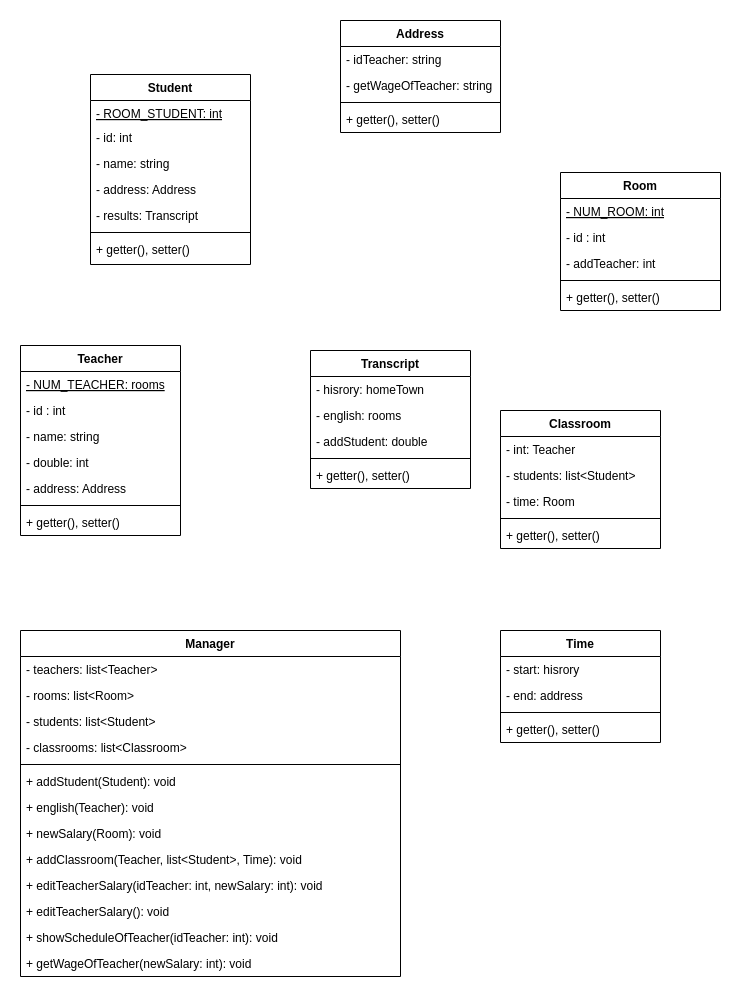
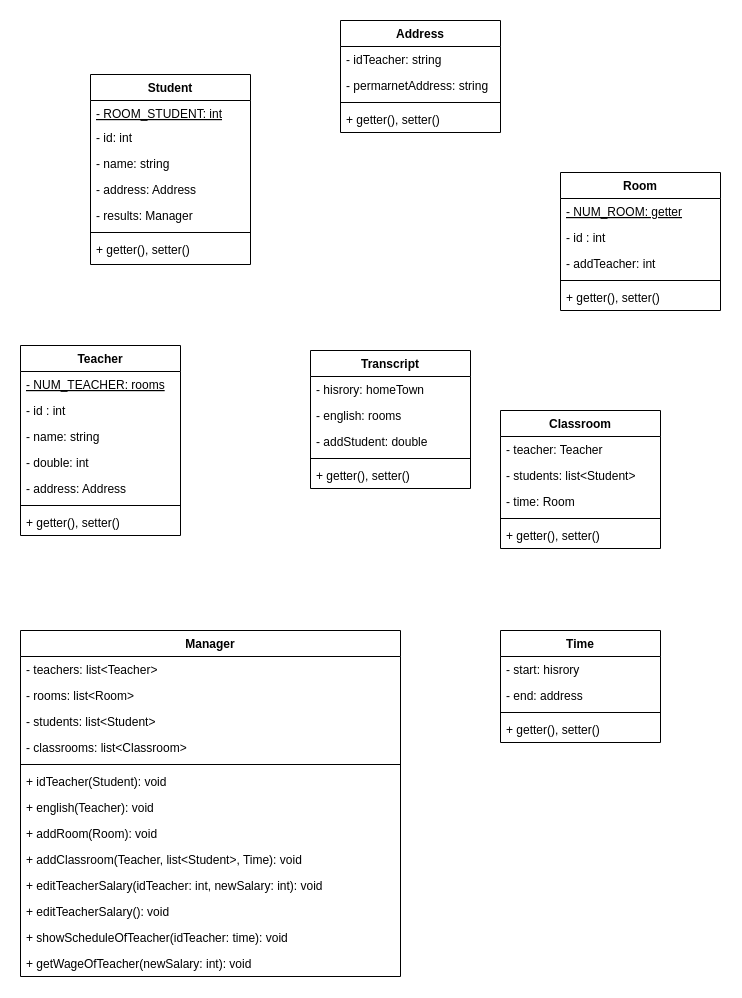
  <mxCell id="0" />
  <mxCell id="1" parent="0" />
  <mxCell id="2" value="Student" style="swimlane;fontStyle=1;align=center;verticalAlign=top;childLayout=stackLayout;horizontal=1;startSize=26;horizontalStack=0;resizeParent=1;resizeParentMax=0;resizeLast=0;collapsible=1;marginBottom=0;" parent="1" vertex="1"><mxGeometry x="90" y="74" width="160" height="190" as="geometry"><mxRectangle x="160" y="124" width="80" height="26" as="alternateBounds" /></mxGeometry></mxCell>
  <mxCell id="3" value="- ROOM_STUDENT: int" style="text;strokeColor=none;fillColor=none;align=left;verticalAlign=top;spacingLeft=4;spacingRight=4;overflow=hidden;rotatable=0;points=[[0,0.5],[1,0.5]];portConstraint=eastwest;fontStyle=4" parent="2" vertex="1"><mxGeometry y="26" width="160" height="24" as="geometry" /></mxCell>
  <mxCell id="4" value="- id: int" style="text;strokeColor=none;fillColor=none;align=left;verticalAlign=top;spacingLeft=4;spacingRight=4;overflow=hidden;rotatable=0;points=[[0,0.5],[1,0.5]];portConstraint=eastwest;" parent="2" vertex="1"><mxGeometry y="50" width="160" height="26" as="geometry" /></mxCell>
  <mxCell id="5" value="- name: string" style="text;strokeColor=none;fillColor=none;align=left;verticalAlign=top;spacingLeft=4;spacingRight=4;overflow=hidden;rotatable=0;points=[[0,0.5],[1,0.5]];portConstraint=eastwest;" parent="2" vertex="1"><mxGeometry y="76" width="160" height="26" as="geometry" /></mxCell>
  <mxCell id="6" value="- address: Address" style="text;strokeColor=none;fillColor=none;align=left;verticalAlign=top;spacingLeft=4;spacingRight=4;overflow=hidden;rotatable=0;points=[[0,0.5],[1,0.5]];portConstraint=eastwest;" parent="2" vertex="1"><mxGeometry y="102" width="160" height="26" as="geometry" /></mxCell>
- <mxCell id="7" value="- results: Transcript" style="text;strokeColor=none;fillColor=none;align=left;verticalAlign=top;spacingLeft=4;spacingRight=4;overflow=hidden;rotatable=0;points=[[0,0.5],[1,0.5]];portConstraint=eastwest;" parent="2" vertex="1"><mxGeometry y="128" width="160" height="26" as="geometry" /></mxCell>
+ <mxCell id="7" value="- results: Manager" style="text;strokeColor=none;fillColor=none;align=left;verticalAlign=top;spacingLeft=4;spacingRight=4;overflow=hidden;rotatable=0;points=[[0,0.5],[1,0.5]];portConstraint=eastwest;" parent="2" vertex="1"><mxGeometry y="128" width="160" height="26" as="geometry" /></mxCell>
  <mxCell id="8" value="" style="line;strokeWidth=1;fillColor=none;align=left;verticalAlign=middle;spacingTop=-1;spacingLeft=3;spacingRight=3;rotatable=0;labelPosition=right;points=[];portConstraint=eastwest;" parent="2" vertex="1"><mxGeometry y="154" width="160" height="8" as="geometry" /></mxCell>
  <mxCell id="9" value="+ getter(), setter()" style="text;strokeColor=none;fillColor=none;align=left;verticalAlign=top;spacingLeft=4;spacingRight=4;overflow=hidden;rotatable=0;points=[[0,0.5],[1,0.5]];portConstraint=eastwest;" parent="2" vertex="1"><mxGeometry y="162" width="160" height="28" as="geometry" /></mxCell>
  <mxCell id="10" value="Teacher" style="swimlane;fontStyle=1;align=center;verticalAlign=top;childLayout=stackLayout;horizontal=1;startSize=26;horizontalStack=0;resizeParent=1;resizeParentMax=0;resizeLast=0;collapsible=1;marginBottom=0;" parent="1" vertex="1"><mxGeometry x="20" y="345" width="160" height="190" as="geometry" /></mxCell>
  <mxCell id="11" value="- NUM_TEACHER: rooms" style="text;strokeColor=none;fillColor=none;align=left;verticalAlign=top;spacingLeft=4;spacingRight=4;overflow=hidden;rotatable=0;points=[[0,0.5],[1,0.5]];portConstraint=eastwest;fontStyle=4" parent="10" vertex="1"><mxGeometry y="26" width="160" height="26" as="geometry" /></mxCell>
  <mxCell id="12" value="- id : int" style="text;strokeColor=none;fillColor=none;align=left;verticalAlign=top;spacingLeft=4;spacingRight=4;overflow=hidden;rotatable=0;points=[[0,0.5],[1,0.5]];portConstraint=eastwest;" parent="10" vertex="1"><mxGeometry y="52" width="160" height="26" as="geometry" /></mxCell>
  <mxCell id="13" value="- name: string" style="text;strokeColor=none;fillColor=none;align=left;verticalAlign=top;spacingLeft=4;spacingRight=4;overflow=hidden;rotatable=0;points=[[0,0.5],[1,0.5]];portConstraint=eastwest;" parent="10" vertex="1"><mxGeometry y="78" width="160" height="26" as="geometry" /></mxCell>
  <mxCell id="14" value="- double: int" style="text;strokeColor=none;fillColor=none;align=left;verticalAlign=top;spacingLeft=4;spacingRight=4;overflow=hidden;rotatable=0;points=[[0,0.5],[1,0.5]];portConstraint=eastwest;" parent="10" vertex="1"><mxGeometry y="104" width="160" height="26" as="geometry" /></mxCell>
  <mxCell id="15" value="- address: Address" style="text;strokeColor=none;fillColor=none;align=left;verticalAlign=top;spacingLeft=4;spacingRight=4;overflow=hidden;rotatable=0;points=[[0,0.5],[1,0.5]];portConstraint=eastwest;" parent="10" vertex="1"><mxGeometry y="130" width="160" height="26" as="geometry" /></mxCell>
  <mxCell id="16" value="" style="line;strokeWidth=1;fillColor=none;align=left;verticalAlign=middle;spacingTop=-1;spacingLeft=3;spacingRight=3;rotatable=0;labelPosition=right;points=[];portConstraint=eastwest;" parent="10" vertex="1"><mxGeometry y="156" width="160" height="8" as="geometry" /></mxCell>
  <mxCell id="17" value="+ getter(), setter()" style="text;strokeColor=none;fillColor=none;align=left;verticalAlign=top;spacingLeft=4;spacingRight=4;overflow=hidden;rotatable=0;points=[[0,0.5],[1,0.5]];portConstraint=eastwest;" parent="10" vertex="1"><mxGeometry y="164" width="160" height="26" as="geometry" /></mxCell>
  <mxCell id="18" value="Room" style="swimlane;fontStyle=1;align=center;verticalAlign=top;childLayout=stackLayout;horizontal=1;startSize=26;horizontalStack=0;resizeParent=1;resizeParentMax=0;resizeLast=0;collapsible=1;marginBottom=0;" parent="1" vertex="1"><mxGeometry x="560" y="172" width="160" height="138" as="geometry" /></mxCell>
- <mxCell id="19" value="- NUM_ROOM: int" style="text;strokeColor=none;fillColor=none;align=left;verticalAlign=top;spacingLeft=4;spacingRight=4;overflow=hidden;rotatable=0;points=[[0,0.5],[1,0.5]];portConstraint=eastwest;fontStyle=4" parent="18" vertex="1"><mxGeometry y="26" width="160" height="26" as="geometry" /></mxCell>
+ <mxCell id="19" value="- NUM_ROOM: getter" style="text;strokeColor=none;fillColor=none;align=left;verticalAlign=top;spacingLeft=4;spacingRight=4;overflow=hidden;rotatable=0;points=[[0,0.5],[1,0.5]];portConstraint=eastwest;fontStyle=4" parent="18" vertex="1"><mxGeometry y="26" width="160" height="26" as="geometry" /></mxCell>
  <mxCell id="20" value="- id : int" style="text;strokeColor=none;fillColor=none;align=left;verticalAlign=top;spacingLeft=4;spacingRight=4;overflow=hidden;rotatable=0;points=[[0,0.5],[1,0.5]];portConstraint=eastwest;" parent="18" vertex="1"><mxGeometry y="52" width="160" height="26" as="geometry" /></mxCell>
  <mxCell id="21" value="- addTeacher: int" style="text;strokeColor=none;fillColor=none;align=left;verticalAlign=top;spacingLeft=4;spacingRight=4;overflow=hidden;rotatable=0;points=[[0,0.5],[1,0.5]];portConstraint=eastwest;" parent="18" vertex="1"><mxGeometry y="78" width="160" height="26" as="geometry" /></mxCell>
  <mxCell id="22" value="" style="line;strokeWidth=1;fillColor=none;align=left;verticalAlign=middle;spacingTop=-1;spacingLeft=3;spacingRight=3;rotatable=0;labelPosition=right;points=[];portConstraint=eastwest;" parent="18" vertex="1"><mxGeometry y="104" width="160" height="8" as="geometry" /></mxCell>
  <mxCell id="23" value="+ getter(), setter()" style="text;strokeColor=none;fillColor=none;align=left;verticalAlign=top;spacingLeft=4;spacingRight=4;overflow=hidden;rotatable=0;points=[[0,0.5],[1,0.5]];portConstraint=eastwest;" parent="18" vertex="1"><mxGeometry y="112" width="160" height="26" as="geometry" /></mxCell>
  <mxCell id="24" value="Classroom" style="swimlane;fontStyle=1;align=center;verticalAlign=top;childLayout=stackLayout;horizontal=1;startSize=26;horizontalStack=0;resizeParent=1;resizeParentMax=0;resizeLast=0;collapsible=1;marginBottom=0;" parent="1" vertex="1"><mxGeometry x="500" y="410" width="160" height="138" as="geometry" /></mxCell>
- <mxCell id="25" value="- int: Teacher" style="text;strokeColor=none;fillColor=none;align=left;verticalAlign=top;spacingLeft=4;spacingRight=4;overflow=hidden;rotatable=0;points=[[0,0.5],[1,0.5]];portConstraint=eastwest;" parent="24" vertex="1"><mxGeometry y="26" width="160" height="26" as="geometry" /></mxCell>
+ <mxCell id="25" value="- teacher: Teacher" style="text;strokeColor=none;fillColor=none;align=left;verticalAlign=top;spacingLeft=4;spacingRight=4;overflow=hidden;rotatable=0;points=[[0,0.5],[1,0.5]];portConstraint=eastwest;" parent="24" vertex="1"><mxGeometry y="26" width="160" height="26" as="geometry" /></mxCell>
  <mxCell id="26" value="- students: list&lt;Student&gt;" style="text;strokeColor=none;fillColor=none;align=left;verticalAlign=top;spacingLeft=4;spacingRight=4;overflow=hidden;rotatable=0;points=[[0,0.5],[1,0.5]];portConstraint=eastwest;" parent="24" vertex="1"><mxGeometry y="52" width="160" height="26" as="geometry" /></mxCell>
  <mxCell id="27" value="- time: Room" style="text;strokeColor=none;fillColor=none;align=left;verticalAlign=top;spacingLeft=4;spacingRight=4;overflow=hidden;rotatable=0;points=[[0,0.5],[1,0.5]];portConstraint=eastwest;" parent="24" vertex="1"><mxGeometry y="78" width="160" height="26" as="geometry" /></mxCell>
  <mxCell id="28" value="" style="line;strokeWidth=1;fillColor=none;align=left;verticalAlign=middle;spacingTop=-1;spacingLeft=3;spacingRight=3;rotatable=0;labelPosition=right;points=[];portConstraint=eastwest;" parent="24" vertex="1"><mxGeometry y="104" width="160" height="8" as="geometry" /></mxCell>
  <mxCell id="29" value="+ getter(), setter()" style="text;strokeColor=none;fillColor=none;align=left;verticalAlign=top;spacingLeft=4;spacingRight=4;overflow=hidden;rotatable=0;points=[[0,0.5],[1,0.5]];portConstraint=eastwest;" parent="24" vertex="1"><mxGeometry y="112" width="160" height="26" as="geometry" /></mxCell>
  <mxCell id="30" value="Manager" style="swimlane;fontStyle=1;align=center;verticalAlign=top;childLayout=stackLayout;horizontal=1;startSize=26;horizontalStack=0;resizeParent=1;resizeParentMax=0;resizeLast=0;collapsible=1;marginBottom=0;" parent="1" vertex="1"><mxGeometry x="20" y="630" width="380" height="346" as="geometry" /></mxCell>
  <mxCell id="31" value="- teachers: list&lt;Teacher&gt;" style="text;strokeColor=none;fillColor=none;align=left;verticalAlign=top;spacingLeft=4;spacingRight=4;overflow=hidden;rotatable=0;points=[[0,0.5],[1,0.5]];portConstraint=eastwest;" parent="30" vertex="1"><mxGeometry y="26" width="380" height="26" as="geometry" /></mxCell>
  <mxCell id="32" value="- rooms: list&lt;Room&gt;" style="text;strokeColor=none;fillColor=none;align=left;verticalAlign=top;spacingLeft=4;spacingRight=4;overflow=hidden;rotatable=0;points=[[0,0.5],[1,0.5]];portConstraint=eastwest;" parent="30" vertex="1"><mxGeometry y="52" width="380" height="26" as="geometry" /></mxCell>
  <mxCell id="33" value="- students: list&lt;Student&gt;" style="text;strokeColor=none;fillColor=none;align=left;verticalAlign=top;spacingLeft=4;spacingRight=4;overflow=hidden;rotatable=0;points=[[0,0.5],[1,0.5]];portConstraint=eastwest;" parent="30" vertex="1"><mxGeometry y="78" width="380" height="26" as="geometry" /></mxCell>
  <mxCell id="34" value="- classrooms: list&lt;Classroom&gt;" style="text;strokeColor=none;fillColor=none;align=left;verticalAlign=top;spacingLeft=4;spacingRight=4;overflow=hidden;rotatable=0;points=[[0,0.5],[1,0.5]];portConstraint=eastwest;" parent="30" vertex="1"><mxGeometry y="104" width="380" height="26" as="geometry" /></mxCell>
  <mxCell id="35" value="" style="line;strokeWidth=1;fillColor=none;align=left;verticalAlign=middle;spacingTop=-1;spacingLeft=3;spacingRight=3;rotatable=0;labelPosition=right;points=[];portConstraint=eastwest;" parent="30" vertex="1"><mxGeometry y="130" width="380" height="8" as="geometry" /></mxCell>
- <mxCell id="36" value="+ addStudent(Student): void" style="text;strokeColor=none;fillColor=none;align=left;verticalAlign=top;spacingLeft=4;spacingRight=4;overflow=hidden;rotatable=0;points=[[0,0.5],[1,0.5]];portConstraint=eastwest;" parent="30" vertex="1"><mxGeometry y="138" width="380" height="26" as="geometry" /></mxCell>
+ <mxCell id="36" value="+ idTeacher(Student): void" style="text;strokeColor=none;fillColor=none;align=left;verticalAlign=top;spacingLeft=4;spacingRight=4;overflow=hidden;rotatable=0;points=[[0,0.5],[1,0.5]];portConstraint=eastwest;" parent="30" vertex="1"><mxGeometry y="138" width="380" height="26" as="geometry" /></mxCell>
  <mxCell id="37" value="+ english(Teacher): void" style="text;strokeColor=none;fillColor=none;align=left;verticalAlign=top;spacingLeft=4;spacingRight=4;overflow=hidden;rotatable=0;points=[[0,0.5],[1,0.5]];portConstraint=eastwest;" parent="30" vertex="1"><mxGeometry y="164" width="380" height="26" as="geometry" /></mxCell>
- <mxCell id="38" value="+ newSalary(Room): void" style="text;strokeColor=none;fillColor=none;align=left;verticalAlign=top;spacingLeft=4;spacingRight=4;overflow=hidden;rotatable=0;points=[[0,0.5],[1,0.5]];portConstraint=eastwest;" parent="30" vertex="1"><mxGeometry y="190" width="380" height="26" as="geometry" /></mxCell>
+ <mxCell id="38" value="+ addRoom(Room): void" style="text;strokeColor=none;fillColor=none;align=left;verticalAlign=top;spacingLeft=4;spacingRight=4;overflow=hidden;rotatable=0;points=[[0,0.5],[1,0.5]];portConstraint=eastwest;" parent="30" vertex="1"><mxGeometry y="190" width="380" height="26" as="geometry" /></mxCell>
  <mxCell id="39" value="+ addClassroom(Teacher, list&lt;Student&gt;, Time): void" style="text;strokeColor=none;fillColor=none;align=left;verticalAlign=top;spacingLeft=4;spacingRight=4;overflow=hidden;rotatable=0;points=[[0,0.5],[1,0.5]];portConstraint=eastwest;" parent="30" vertex="1"><mxGeometry y="216" width="380" height="26" as="geometry" /></mxCell>
  <mxCell id="40" value="+ editTeacherSalary(idTeacher: int, newSalary: int): void" style="text;strokeColor=none;fillColor=none;align=left;verticalAlign=top;spacingLeft=4;spacingRight=4;overflow=hidden;rotatable=0;points=[[0,0.5],[1,0.5]];portConstraint=eastwest;" parent="30" vertex="1"><mxGeometry y="242" width="380" height="26" as="geometry" /></mxCell>
  <mxCell id="41" value="+ editTeacherSalary(): void" style="text;strokeColor=none;fillColor=none;align=left;verticalAlign=top;spacingLeft=4;spacingRight=4;overflow=hidden;rotatable=0;points=[[0,0.5],[1,0.5]];portConstraint=eastwest;" parent="30" vertex="1"><mxGeometry y="268" width="380" height="26" as="geometry" /></mxCell>
- <mxCell id="42" value="+ showScheduleOfTeacher(idTeacher: int): void" style="text;strokeColor=none;fillColor=none;align=left;verticalAlign=top;spacingLeft=4;spacingRight=4;overflow=hidden;rotatable=0;points=[[0,0.5],[1,0.5]];portConstraint=eastwest;" parent="30" vertex="1"><mxGeometry y="294" width="380" height="26" as="geometry" /></mxCell>
+ <mxCell id="42" value="+ showScheduleOfTeacher(idTeacher: time): void" style="text;strokeColor=none;fillColor=none;align=left;verticalAlign=top;spacingLeft=4;spacingRight=4;overflow=hidden;rotatable=0;points=[[0,0.5],[1,0.5]];portConstraint=eastwest;" parent="30" vertex="1"><mxGeometry y="294" width="380" height="26" as="geometry" /></mxCell>
  <mxCell id="43" value="+ getWageOfTeacher(newSalary: int): void" style="text;strokeColor=none;fillColor=none;align=left;verticalAlign=top;spacingLeft=4;spacingRight=4;overflow=hidden;rotatable=0;points=[[0,0.5],[1,0.5]];portConstraint=eastwest;" parent="30" vertex="1"><mxGeometry y="320" width="380" height="26" as="geometry" /></mxCell>
  <mxCell id="44" value="Time" style="swimlane;fontStyle=1;align=center;verticalAlign=top;childLayout=stackLayout;horizontal=1;startSize=26;horizontalStack=0;resizeParent=1;resizeParentMax=0;resizeLast=0;collapsible=1;marginBottom=0;" parent="1" vertex="1"><mxGeometry x="500" y="630" width="160" height="112" as="geometry" /></mxCell>
  <mxCell id="45" value="- start: hisrory" style="text;strokeColor=none;fillColor=none;align=left;verticalAlign=top;spacingLeft=4;spacingRight=4;overflow=hidden;rotatable=0;points=[[0,0.5],[1,0.5]];portConstraint=eastwest;" parent="44" vertex="1"><mxGeometry y="26" width="160" height="26" as="geometry" /></mxCell>
  <mxCell id="46" value="- end: address" style="text;strokeColor=none;fillColor=none;align=left;verticalAlign=top;spacingLeft=4;spacingRight=4;overflow=hidden;rotatable=0;points=[[0,0.5],[1,0.5]];portConstraint=eastwest;" parent="44" vertex="1"><mxGeometry y="52" width="160" height="26" as="geometry" /></mxCell>
  <mxCell id="47" value="" style="line;strokeWidth=1;fillColor=none;align=left;verticalAlign=middle;spacingTop=-1;spacingLeft=3;spacingRight=3;rotatable=0;labelPosition=right;points=[];portConstraint=eastwest;" parent="44" vertex="1"><mxGeometry y="78" width="160" height="8" as="geometry" /></mxCell>
  <mxCell id="48" value="+ getter(), setter()" style="text;strokeColor=none;fillColor=none;align=left;verticalAlign=top;spacingLeft=4;spacingRight=4;overflow=hidden;rotatable=0;points=[[0,0.5],[1,0.5]];portConstraint=eastwest;" parent="44" vertex="1"><mxGeometry y="86" width="160" height="26" as="geometry" /></mxCell>
  <mxCell id="49" value="Address" style="swimlane;fontStyle=1;align=center;verticalAlign=top;childLayout=stackLayout;horizontal=1;startSize=26;horizontalStack=0;resizeParent=1;resizeParentMax=0;resizeLast=0;collapsible=1;marginBottom=0;" parent="1" vertex="1"><mxGeometry x="340" y="20" width="160" height="112" as="geometry" /></mxCell>
  <mxCell id="50" value="- idTeacher: string" style="text;strokeColor=none;fillColor=none;align=left;verticalAlign=top;spacingLeft=4;spacingRight=4;overflow=hidden;rotatable=0;points=[[0,0.5],[1,0.5]];portConstraint=eastwest;" parent="49" vertex="1"><mxGeometry y="26" width="160" height="26" as="geometry" /></mxCell>
- <mxCell id="51" value="- getWageOfTeacher: string" style="text;strokeColor=none;fillColor=none;align=left;verticalAlign=top;spacingLeft=4;spacingRight=4;overflow=hidden;rotatable=0;points=[[0,0.5],[1,0.5]];portConstraint=eastwest;" parent="49" vertex="1"><mxGeometry y="52" width="160" height="26" as="geometry" /></mxCell>
+ <mxCell id="51" value="- permarnetAddress: string" style="text;strokeColor=none;fillColor=none;align=left;verticalAlign=top;spacingLeft=4;spacingRight=4;overflow=hidden;rotatable=0;points=[[0,0.5],[1,0.5]];portConstraint=eastwest;" parent="49" vertex="1"><mxGeometry y="52" width="160" height="26" as="geometry" /></mxCell>
  <mxCell id="52" value="" style="line;strokeWidth=1;fillColor=none;align=left;verticalAlign=middle;spacingTop=-1;spacingLeft=3;spacingRight=3;rotatable=0;labelPosition=right;points=[];portConstraint=eastwest;" parent="49" vertex="1"><mxGeometry y="78" width="160" height="8" as="geometry" /></mxCell>
  <mxCell id="53" value="+ getter(), setter()" style="text;strokeColor=none;fillColor=none;align=left;verticalAlign=top;spacingLeft=4;spacingRight=4;overflow=hidden;rotatable=0;points=[[0,0.5],[1,0.5]];portConstraint=eastwest;" parent="49" vertex="1"><mxGeometry y="86" width="160" height="26" as="geometry" /></mxCell>
  <mxCell id="54" value="Transcript" style="swimlane;fontStyle=1;align=center;verticalAlign=top;childLayout=stackLayout;horizontal=1;startSize=26;horizontalStack=0;resizeParent=1;resizeParentMax=0;resizeLast=0;collapsible=1;marginBottom=0;" parent="1" vertex="1"><mxGeometry x="310" y="350" width="160" height="138" as="geometry" /></mxCell>
  <mxCell id="55" value="- hisrory: homeTown" style="text;strokeColor=none;fillColor=none;align=left;verticalAlign=top;spacingLeft=4;spacingRight=4;overflow=hidden;rotatable=0;points=[[0,0.5],[1,0.5]];portConstraint=eastwest;" parent="54" vertex="1"><mxGeometry y="26" width="160" height="26" as="geometry" /></mxCell>
  <mxCell id="56" value="- english: rooms" style="text;strokeColor=none;fillColor=none;align=left;verticalAlign=top;spacingLeft=4;spacingRight=4;overflow=hidden;rotatable=0;points=[[0,0.5],[1,0.5]];portConstraint=eastwest;" parent="54" vertex="1"><mxGeometry y="52" width="160" height="26" as="geometry" /></mxCell>
  <mxCell id="57" value="- addStudent: double" style="text;strokeColor=none;fillColor=none;align=left;verticalAlign=top;spacingLeft=4;spacingRight=4;overflow=hidden;rotatable=0;points=[[0,0.5],[1,0.5]];portConstraint=eastwest;" parent="54" vertex="1"><mxGeometry y="78" width="160" height="26" as="geometry" /></mxCell>
  <mxCell id="58" value="" style="line;strokeWidth=1;fillColor=none;align=left;verticalAlign=middle;spacingTop=-1;spacingLeft=3;spacingRight=3;rotatable=0;labelPosition=right;points=[];portConstraint=eastwest;" parent="54" vertex="1"><mxGeometry y="104" width="160" height="8" as="geometry" /></mxCell>
  <mxCell id="59" value="+ getter(), setter()" style="text;strokeColor=none;fillColor=none;align=left;verticalAlign=top;spacingLeft=4;spacingRight=4;overflow=hidden;rotatable=0;points=[[0,0.5],[1,0.5]];portConstraint=eastwest;" parent="54" vertex="1"><mxGeometry y="112" width="160" height="26" as="geometry" /></mxCell>
